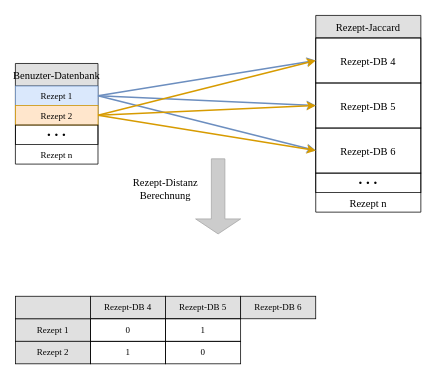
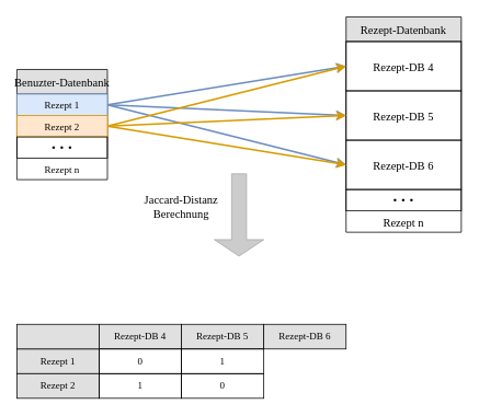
  <mxCell id="0" />
  <mxCell id="1" parent="0" />
- <mxCell id="2" value="Rezept-Jaccard" style="swimlane;fontStyle=0;childLayout=stackLayout;horizontal=1;startSize=30;fillColor=#e0e0e0;horizontalStack=0;resizeParent=1;resizeParentMax=0;resizeLast=0;collapsible=1;marginBottom=0;swimlaneFillColor=#ffffff;align=center;fontSize=14;swimlaneLine=1;glass=0;fontFamily=Inconsolata;FType=g;" parent="1" vertex="1"><mxGeometry x="420" y="20" width="140" height="262" as="geometry"><mxRectangle x="70" y="150" width="130" height="30" as="alternateBounds" /></mxGeometry></mxCell>
+ <mxCell id="2" value="Rezept-Datenbank" style="swimlane;fontStyle=0;childLayout=stackLayout;horizontal=1;startSize=30;fillColor=#e0e0e0;horizontalStack=0;resizeParent=1;resizeParentMax=0;resizeLast=0;collapsible=1;marginBottom=0;swimlaneFillColor=#ffffff;align=center;fontSize=14;swimlaneLine=1;glass=0;fontFamily=Inconsolata;FType=g;" parent="1" vertex="1"><mxGeometry x="420" y="20" width="140" height="262" as="geometry"><mxRectangle x="70" y="150" width="130" height="30" as="alternateBounds" /></mxGeometry></mxCell>
  <mxCell id="3" value="Rezept-DB 4" style="text;strokeColor=#000000;fillColor=none;spacingLeft=4;spacingRight=4;overflow=hidden;rotatable=0;points=[[0,0.5],[1,0.5]];portConstraint=eastwest;fontSize=14;align=center;verticalAlign=middle;fontFamily=Inconsolata;" parent="2" vertex="1"><mxGeometry y="30" width="140" height="60" as="geometry" /></mxCell>
  <mxCell id="4" value="Rezept-DB 5" style="text;strokeColor=#000000;fillColor=none;spacingLeft=4;spacingRight=4;overflow=hidden;rotatable=0;points=[[0,0.5],[1,0.5]];portConstraint=eastwest;fontSize=14;align=center;verticalAlign=middle;fontFamily=Inconsolata;" parent="2" vertex="1"><mxGeometry y="90" width="140" height="60" as="geometry" /></mxCell>
  <mxCell id="5" value="Rezept-DB 6" style="text;strokeColor=#000000;fillColor=none;spacingLeft=4;spacingRight=4;overflow=hidden;rotatable=0;points=[[0,0.5],[1,0.5]];portConstraint=eastwest;fontSize=14;align=center;verticalAlign=middle;fontFamily=Inconsolata;" parent="2" vertex="1"><mxGeometry y="150" width="140" height="60" as="geometry" /></mxCell>
  <mxCell id="6" value=". . ." style="text;strokeColor=#000000;fillColor=none;spacingLeft=4;spacingRight=4;overflow=hidden;rotatable=0;points=[[0,0.5],[1,0.5]];portConstraint=eastwest;fontSize=20;fontStyle=1;spacingTop=-11;align=center;fontFamily=Inconsolata;" parent="2" vertex="1"><mxGeometry y="210" width="140" height="26" as="geometry" /></mxCell>
  <mxCell id="7" value="Rezept n" style="text;strokeColor=none;fillColor=none;spacingLeft=4;spacingRight=4;overflow=hidden;rotatable=0;points=[[0,0.5],[1,0.5]];portConstraint=eastwest;fontSize=14;align=center;verticalAlign=middle;fontFamily=Inconsolata;" parent="2" vertex="1"><mxGeometry y="236" width="140" height="26" as="geometry" /></mxCell>
  <mxCell id="8" value="Benuzter-Datenbank" style="swimlane;fontStyle=0;childLayout=stackLayout;horizontal=1;startSize=30;fillColor=#e0e0e0;horizontalStack=0;resizeParent=1;resizeParentMax=0;resizeLast=0;collapsible=1;marginBottom=0;swimlaneFillColor=#ffffff;align=center;fontSize=14;swimlaneLine=1;glass=0;fontFamily=Inconsolata;" parent="1" vertex="1"><mxGeometry x="20" y="84" width="110" height="134" as="geometry"><mxRectangle x="70" y="150" width="130" height="30" as="alternateBounds" /></mxGeometry></mxCell>
  <mxCell id="9" value="Rezept 1" style="text;strokeColor=#6c8ebf;fillColor=#dae8fc;spacingLeft=4;spacingRight=4;overflow=hidden;rotatable=0;points=[[0,0.5],[1,0.5]];portConstraint=eastwest;fontSize=12;align=center;fontFamily=Inconsolata;" parent="8" vertex="1"><mxGeometry y="30" width="110" height="26" as="geometry" /></mxCell>
  <mxCell id="10" value="Rezept 2" style="text;strokeColor=#d79b00;fillColor=#ffe6cc;spacingLeft=4;spacingRight=4;overflow=hidden;rotatable=0;points=[[0,0.5],[1,0.5]];portConstraint=eastwest;fontSize=12;align=center;fontFamily=Inconsolata;" parent="8" vertex="1"><mxGeometry y="56" width="110" height="26" as="geometry" /></mxCell>
  <mxCell id="11" value=". . ." style="text;strokeColor=#000000;fillColor=none;spacingLeft=4;spacingRight=4;overflow=hidden;rotatable=0;points=[[0,0.5],[1,0.5]];portConstraint=eastwest;fontSize=20;fontStyle=1;spacingTop=-11;align=center;fontFamily=Inconsolata;" parent="8" vertex="1"><mxGeometry y="82" width="110" height="26" as="geometry" /></mxCell>
  <mxCell id="12" value="Rezept n" style="text;strokeColor=none;fillColor=none;spacingLeft=4;spacingRight=4;overflow=hidden;rotatable=0;points=[[0,0.5],[1,0.5]];portConstraint=eastwest;fontSize=12;align=center;fontFamily=Inconsolata;" parent="8" vertex="1"><mxGeometry y="108" width="110" height="26" as="geometry" /></mxCell>
  <mxCell id="13" style="rounded=0;orthogonalLoop=1;jettySize=auto;html=1;exitX=1;exitY=0.5;exitDx=0;exitDy=0;entryX=0;entryY=0.5;entryDx=0;entryDy=0;fontSize=20;strokeWidth=2;fillColor=#dae8fc;strokeColor=#6c8ebf;fontFamily=Inconsolata;" parent="1" source="9" target="3" edge="1"><mxGeometry relative="1" as="geometry" /></mxCell>
  <mxCell id="14" style="edgeStyle=none;rounded=0;orthogonalLoop=1;jettySize=auto;html=1;exitX=1;exitY=0.5;exitDx=0;exitDy=0;entryX=0;entryY=0.5;entryDx=0;entryDy=0;fontSize=20;strokeWidth=2;fillColor=#dae8fc;strokeColor=#6c8ebf;fontFamily=Inconsolata;" parent="1" source="9" target="4" edge="1"><mxGeometry relative="1" as="geometry" /></mxCell>
  <mxCell id="15" style="edgeStyle=none;rounded=0;orthogonalLoop=1;jettySize=auto;html=1;exitX=1;exitY=0.5;exitDx=0;exitDy=0;entryX=0;entryY=0.5;entryDx=0;entryDy=0;fontSize=20;strokeWidth=2;fillColor=#dae8fc;strokeColor=#6c8ebf;fontFamily=Inconsolata;" parent="1" source="9" target="5" edge="1"><mxGeometry relative="1" as="geometry" /></mxCell>
  <mxCell id="16" style="edgeStyle=none;rounded=0;orthogonalLoop=1;jettySize=auto;html=1;exitX=1;exitY=0.5;exitDx=0;exitDy=0;entryX=0;entryY=0.5;entryDx=0;entryDy=0;fontSize=20;strokeWidth=2;fillColor=#ffe6cc;strokeColor=#d79b00;fontFamily=Inconsolata;" parent="1" source="10" target="3" edge="1"><mxGeometry relative="1" as="geometry" /></mxCell>
  <mxCell id="17" style="edgeStyle=none;rounded=0;orthogonalLoop=1;jettySize=auto;html=1;exitX=1;exitY=0.5;exitDx=0;exitDy=0;entryX=0;entryY=0.5;entryDx=0;entryDy=0;fontSize=20;strokeWidth=2;fillColor=#ffe6cc;strokeColor=#d79b00;fontFamily=Inconsolata;" parent="1" source="10" target="4" edge="1"><mxGeometry relative="1" as="geometry" /></mxCell>
  <mxCell id="18" style="edgeStyle=none;rounded=0;orthogonalLoop=1;jettySize=auto;html=1;exitX=1;exitY=0.5;exitDx=0;exitDy=0;fontSize=20;entryX=0;entryY=0.5;entryDx=0;entryDy=0;strokeWidth=2;fillColor=#ffe6cc;strokeColor=#d79b00;fontFamily=Inconsolata;" parent="1" source="10" target="5" edge="1"><mxGeometry relative="1" as="geometry"><mxPoint x="480" y="204" as="targetPoint" /></mxGeometry></mxCell>
- <mxCell id="19" value="&lt;div&gt;Rezept-Distanz&lt;/div&gt;&lt;div&gt;Berechnung&lt;/div&gt;&lt;div&gt;&lt;br&gt;&lt;/div&gt;" style="text;html=1;strokeColor=none;fillColor=none;align=center;verticalAlign=middle;whiteSpace=wrap;rounded=0;glass=0;fontSize=14;fontFamily=Inconsolata;" parent="1" vertex="1"><mxGeometry x="130" y="244" width="180" height="34" as="geometry" /></mxCell>
+ <mxCell id="19" value="&lt;div&gt;Jaccard-Distanz&lt;/div&gt;&lt;div&gt;Berechnung&lt;/div&gt;&lt;div&gt;&lt;br&gt;&lt;/div&gt;" style="text;html=1;strokeColor=none;fillColor=none;align=center;verticalAlign=middle;whiteSpace=wrap;rounded=0;glass=0;fontSize=14;fontFamily=Inconsolata;" parent="1" vertex="1"><mxGeometry x="130" y="244" width="180" height="34" as="geometry" /></mxCell>
  <mxCell id="20" value="Rezept 1" style="whiteSpace=wrap;html=1;glass=0;strokeColor=#000000;fillColor=#E0E0E0;gradientColor=none;fontSize=12;align=center;fontFamily=Inconsolata;" parent="1" vertex="1"><mxGeometry x="20" y="424" width="100" height="30" as="geometry" /></mxCell>
  <mxCell id="21" value="Rezept-DB 4" style="whiteSpace=wrap;html=1;glass=0;strokeColor=#000000;fillColor=#E0E0E0;gradientColor=none;fontSize=12;align=center;fontFamily=Inconsolata;" parent="1" vertex="1"><mxGeometry x="120" y="394" width="100" height="30" as="geometry" /></mxCell>
  <mxCell id="22" value="Rezept-DB 5" style="whiteSpace=wrap;html=1;glass=0;strokeColor=#000000;fillColor=#E0E0E0;gradientColor=none;fontSize=12;align=center;fontFamily=Inconsolata;" parent="1" vertex="1"><mxGeometry x="220" y="394" width="100" height="30" as="geometry" /></mxCell>
  <mxCell id="23" value="Rezept-DB 6" style="whiteSpace=wrap;html=1;glass=0;strokeColor=#000000;fillColor=#E0E0E0;gradientColor=none;fontSize=12;align=center;fontFamily=Inconsolata;" parent="1" vertex="1"><mxGeometry x="320" y="394" width="100" height="30" as="geometry" /></mxCell>
  <mxCell id="24" value="Rezept 2" style="whiteSpace=wrap;html=1;glass=0;strokeColor=#000000;fillColor=#E0E0E0;gradientColor=none;fontSize=12;align=center;fontFamily=Inconsolata;" parent="1" vertex="1"><mxGeometry x="20" y="454" width="100" height="30" as="geometry" /></mxCell>
  <mxCell id="25" value="0" style="whiteSpace=wrap;html=1;glass=0;strokeColor=#000000;fillColor=none;gradientColor=none;fontSize=12;align=center;fontFamily=Inconsolata;" parent="1" vertex="1"><mxGeometry x="120" y="424" width="100" height="30" as="geometry" /></mxCell>
  <mxCell id="26" value="1" style="whiteSpace=wrap;html=1;glass=0;strokeColor=#000000;fillColor=none;gradientColor=none;fontSize=12;align=center;fontFamily=Inconsolata;" parent="1" vertex="1"><mxGeometry x="120" y="454" width="100" height="30" as="geometry" /></mxCell>
  <mxCell id="27" value="1" style="whiteSpace=wrap;html=1;glass=0;strokeColor=#000000;fillColor=none;gradientColor=none;fontSize=12;align=center;fontFamily=Inconsolata;" parent="1" vertex="1"><mxGeometry x="220" y="424" width="100" height="30" as="geometry" /></mxCell>
  <mxCell id="28" value="0" style="whiteSpace=wrap;html=1;glass=0;strokeColor=#000000;fillColor=none;gradientColor=none;fontSize=12;align=center;fontFamily=Inconsolata;" parent="1" vertex="1"><mxGeometry x="220" y="454" width="100" height="30" as="geometry" /></mxCell>
  <mxCell id="29" value="" style="shape=singleArrow;direction=south;whiteSpace=wrap;html=1;glass=0;strokeColor=#A6A6A6;fillColor=#CCCCCC;gradientColor=none;fontSize=12;align=center;fontFamily=Inconsolata;" parent="1" vertex="1"><mxGeometry x="260" y="211" width="60" height="100" as="geometry" /></mxCell>
  <mxCell id="30" value="" style="whiteSpace=wrap;html=1;glass=0;strokeColor=#000000;fillColor=#E0E0E0;gradientColor=none;fontSize=12;align=center;fontFamily=Inconsolata;" parent="1" vertex="1"><mxGeometry x="20" y="394" width="100" height="30" as="geometry" /></mxCell>
